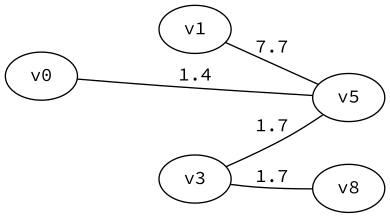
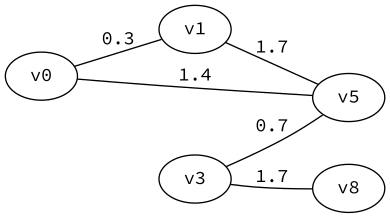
  graph {
    fontname="Source Code Pro"
    rankdir=LR
    node [fontname="Source Code Pro"]
    edge [fontname="Source Code Pro"]
    v0
    v1
    v5
    v3
    n5 [label=v8]
+   v0 -- v1 [label=0.3]
    v0 -- v5 [label=1.4]
-   v1 -- v5 [label=7.7]
-   v3 -- v5 [label=1.7]
+   v1 -- v5 [label=1.7]
+   v3 -- v5 [label=0.7]
    v3 -- n5 [label=1.7]
  }
